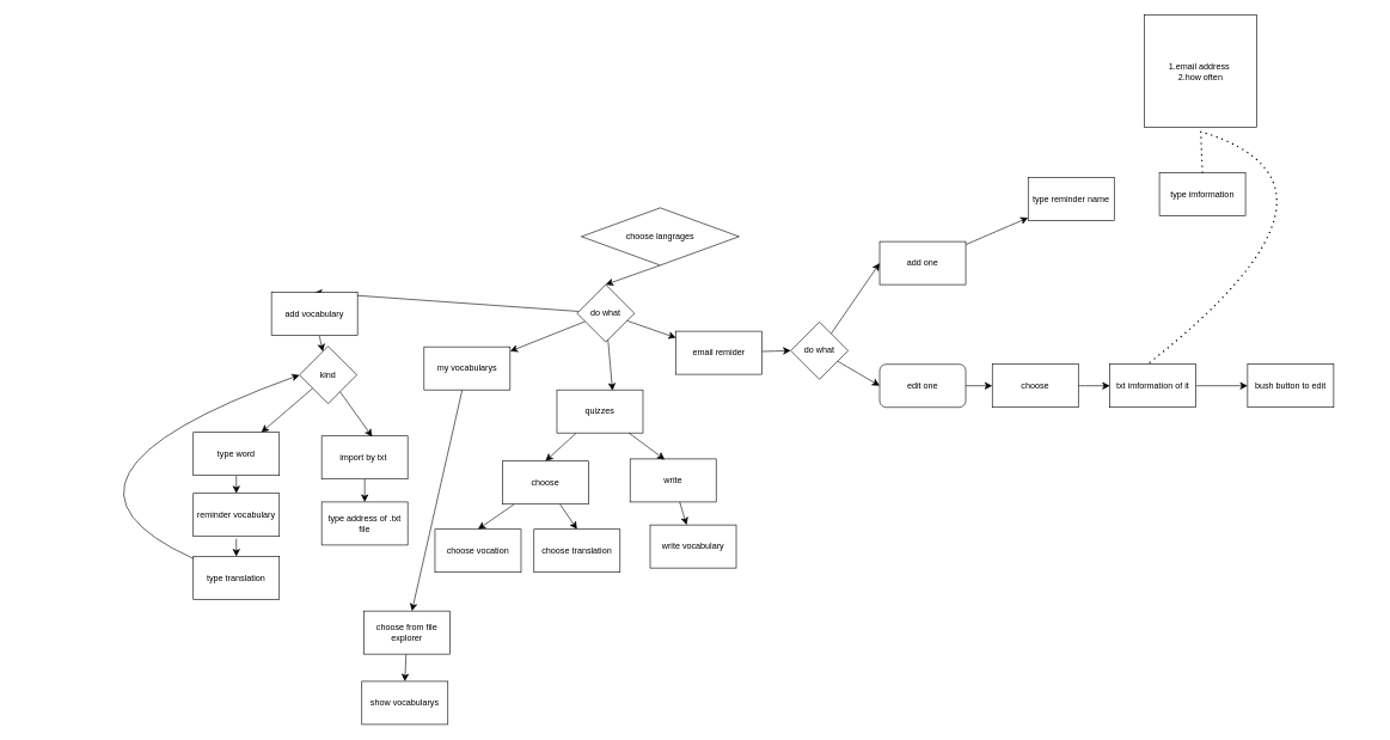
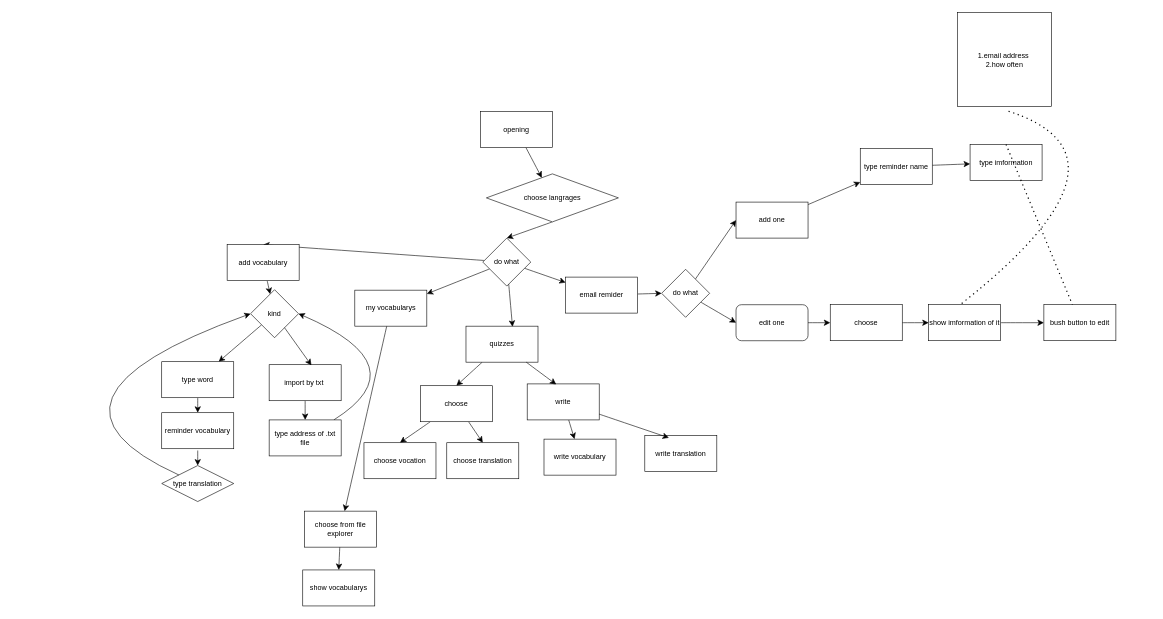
  <mxCell id="0" />
  <mxCell id="1" parent="0" />
+ <mxCell id="2" style="edgeStyle=none;curved=1;rounded=0;orthogonalLoop=1;jettySize=auto;html=1;fontSize=12;startSize=8;endSize=8;" parent="1" source="3" target="28" edge="1"><mxGeometry relative="1" as="geometry" /></mxCell>
+ <mxCell id="3" value="opening" style="rounded=0;whiteSpace=wrap;html=1;" parent="1" vertex="1"><mxGeometry x="800" y="185" width="120" height="60" as="geometry" /></mxCell>
  <mxCell id="4" style="edgeStyle=none;curved=1;rounded=0;orthogonalLoop=1;jettySize=auto;html=1;entryX=0.5;entryY=0;entryDx=0;entryDy=0;fontSize=12;startSize=8;endSize=8;" parent="1" source="7" target="9" edge="1"><mxGeometry relative="1" as="geometry" /></mxCell>
  <mxCell id="5" style="edgeStyle=none;curved=1;rounded=0;orthogonalLoop=1;jettySize=auto;html=1;fontSize=12;startSize=8;endSize=8;" parent="1" source="7" target="24" edge="1"><mxGeometry relative="1" as="geometry"><mxPoint x="650.762" y="512.762" as="targetPoint" /></mxGeometry></mxCell>
  <mxCell id="6" style="edgeStyle=none;curved=1;rounded=0;orthogonalLoop=1;jettySize=auto;html=1;fontSize=12;startSize=8;endSize=8;" parent="1" source="7" target="26" edge="1"><mxGeometry relative="1" as="geometry" /></mxCell>
  <mxCell id="7" value="do what" style="rhombus;whiteSpace=wrap;html=1;" parent="1" vertex="1"><mxGeometry x="804" y="396" width="80" height="80" as="geometry" /></mxCell>
  <mxCell id="8" style="edgeStyle=none;curved=1;rounded=0;orthogonalLoop=1;jettySize=auto;html=1;fontSize=12;startSize=8;endSize=8;" parent="1" source="9" target="13" edge="1"><mxGeometry relative="1" as="geometry" /></mxCell>
  <mxCell id="9" value="add vocabulary" style="rounded=0;whiteSpace=wrap;html=1;" parent="1" vertex="1"><mxGeometry x="378" y="407" width="120" height="60" as="geometry" /></mxCell>
  <mxCell id="10" style="edgeStyle=none;curved=1;rounded=0;orthogonalLoop=1;jettySize=auto;html=1;entryX=0.5;entryY=0;entryDx=0;entryDy=0;fontSize=12;startSize=8;endSize=8;" parent="1" source="11" target="31" edge="1"><mxGeometry relative="1" as="geometry" /></mxCell>
  <mxCell id="11" value="quizzes" style="rounded=0;whiteSpace=wrap;html=1;" parent="1" vertex="1"><mxGeometry x="776" y="542.76" width="120" height="60" as="geometry" /></mxCell>
  <mxCell id="12" style="edgeStyle=none;curved=1;rounded=0;orthogonalLoop=1;jettySize=auto;html=1;fontSize=12;startSize=8;endSize=8;" parent="1" source="13" target="16" edge="1"><mxGeometry relative="1" as="geometry" /></mxCell>
  <mxCell id="13" value="kind" style="rhombus;whiteSpace=wrap;html=1;" parent="1" vertex="1"><mxGeometry x="417" y="482" width="80" height="80" as="geometry" /></mxCell>
  <mxCell id="14" style="edgeStyle=none;curved=1;rounded=0;orthogonalLoop=1;jettySize=auto;html=1;entryX=0.646;entryY=0.017;entryDx=0;entryDy=0;entryPerimeter=0;fontSize=12;startSize=8;endSize=8;" parent="1" source="7" target="11" edge="1"><mxGeometry relative="1" as="geometry" /></mxCell>
  <mxCell id="15" style="edgeStyle=none;curved=1;rounded=0;orthogonalLoop=1;jettySize=auto;html=1;fontSize=12;startSize=8;endSize=8;" parent="1" source="16" target="17" edge="1"><mxGeometry relative="1" as="geometry" /></mxCell>
  <mxCell id="16" value="type word" style="rounded=0;whiteSpace=wrap;html=1;" parent="1" vertex="1"><mxGeometry x="269" y="602" width="120" height="60" as="geometry" /></mxCell>
  <mxCell id="17" value="reminder vocabulary" style="rounded=0;whiteSpace=wrap;html=1;" parent="1" vertex="1"><mxGeometry x="269" y="687" width="120" height="60" as="geometry" /></mxCell>
  <mxCell id="18" style="edgeStyle=none;curved=1;rounded=0;orthogonalLoop=1;jettySize=auto;html=1;fontSize=12;startSize=8;endSize=8;" parent="1" target="19" edge="1"><mxGeometry relative="1" as="geometry"><mxPoint x="329" y="750" as="sourcePoint" /></mxGeometry></mxCell>
- <mxCell id="19" value="type translation" style="rounded=0;whiteSpace=wrap;html=1;" parent="1" vertex="1"><mxGeometry x="269" y="775" width="120" height="60" as="geometry" /></mxCell>
+ <mxCell id="19" value="type translation" style="rhombus;whiteSpace=wrap;html=1;" parent="1" vertex="1"><mxGeometry x="269" y="775" width="120" height="60" as="geometry" /></mxCell>
  <mxCell id="20" style="edgeStyle=none;curved=1;rounded=0;orthogonalLoop=1;jettySize=auto;html=1;entryX=0.5;entryY=0;entryDx=0;entryDy=0;fontSize=12;startSize=8;endSize=8;" parent="1" source="21" target="59" edge="1"><mxGeometry relative="1" as="geometry" /></mxCell>
  <mxCell id="21" value="import by txt&amp;nbsp;" style="rounded=0;whiteSpace=wrap;html=1;" parent="1" vertex="1"><mxGeometry x="448" y="607" width="120" height="60" as="geometry" /></mxCell>
  <mxCell id="22" style="edgeStyle=none;curved=1;rounded=0;orthogonalLoop=1;jettySize=auto;html=1;entryX=0.587;entryY=0.017;entryDx=0;entryDy=0;entryPerimeter=0;fontSize=12;startSize=8;endSize=8;" parent="1" source="13" target="21" edge="1"><mxGeometry relative="1" as="geometry" /></mxCell>
  <mxCell id="23" value="" style="edgeStyle=none;curved=1;rounded=0;orthogonalLoop=1;jettySize=auto;html=1;fontSize=12;startSize=8;endSize=8;" parent="1" source="24" target="61" edge="1"><mxGeometry relative="1" as="geometry" /></mxCell>
  <mxCell id="24" value="my vocabularys" style="rounded=0;whiteSpace=wrap;html=1;" parent="1" vertex="1"><mxGeometry x="590.762" y="482.762" width="120" height="60" as="geometry" /></mxCell>
  <mxCell id="25" style="edgeStyle=none;curved=1;rounded=0;orthogonalLoop=1;jettySize=auto;html=1;entryX=0;entryY=0.5;entryDx=0;entryDy=0;fontSize=12;startSize=8;endSize=8;" parent="1" source="26" target="42" edge="1"><mxGeometry relative="1" as="geometry" /></mxCell>
  <mxCell id="26" value="email remider" style="rounded=0;whiteSpace=wrap;html=1;" parent="1" vertex="1"><mxGeometry x="942" y="461" width="120" height="60" as="geometry" /></mxCell>
  <mxCell id="27" style="edgeStyle=none;curved=1;rounded=0;orthogonalLoop=1;jettySize=auto;html=1;exitX=0.5;exitY=1;exitDx=0;exitDy=0;entryX=0.5;entryY=0;entryDx=0;entryDy=0;fontSize=12;startSize=8;endSize=8;" parent="1" source="28" target="7" edge="1"><mxGeometry relative="1" as="geometry" /></mxCell>
  <mxCell id="28" value="choose langrages" style="rhombus;whiteSpace=wrap;html=1;" parent="1" vertex="1"><mxGeometry x="810" y="289" width="220" height="80" as="geometry" /></mxCell>
  <mxCell id="29" style="edgeStyle=none;curved=1;rounded=0;orthogonalLoop=1;jettySize=auto;html=1;entryX=0.5;entryY=0;entryDx=0;entryDy=0;fontSize=12;startSize=8;endSize=8;" parent="1" source="31" target="35" edge="1"><mxGeometry relative="1" as="geometry" /></mxCell>
  <mxCell id="30" style="edgeStyle=none;curved=1;rounded=0;orthogonalLoop=1;jettySize=auto;html=1;entryX=0.5;entryY=0;entryDx=0;entryDy=0;fontSize=12;startSize=8;endSize=8;" parent="1" source="31" target="38" edge="1"><mxGeometry relative="1" as="geometry" /></mxCell>
  <mxCell id="31" value="choose" style="rounded=0;whiteSpace=wrap;html=1;" parent="1" vertex="1"><mxGeometry x="700" y="642" width="120" height="60" as="geometry" /></mxCell>
  <mxCell id="32" style="edgeStyle=none;curved=1;rounded=0;orthogonalLoop=1;jettySize=auto;html=1;fontSize=12;startSize=8;endSize=8;" parent="1" source="33" target="37" edge="1"><mxGeometry relative="1" as="geometry" /></mxCell>
  <mxCell id="33" value="write" style="rounded=0;whiteSpace=wrap;html=1;" parent="1" vertex="1"><mxGeometry x="878" y="639" width="120" height="60" as="geometry" /></mxCell>
  <mxCell id="34" style="edgeStyle=none;curved=1;rounded=0;orthogonalLoop=1;jettySize=auto;html=1;entryX=0.403;entryY=0.015;entryDx=0;entryDy=0;entryPerimeter=0;fontSize=12;startSize=8;endSize=8;" parent="1" source="11" target="33" edge="1"><mxGeometry relative="1" as="geometry" /></mxCell>
  <mxCell id="35" value="choose vocation" style="rounded=0;whiteSpace=wrap;html=1;" parent="1" vertex="1"><mxGeometry x="606" y="737" width="120" height="60" as="geometry" /></mxCell>
+ <mxCell id="36" value="write translation" style="rounded=0;whiteSpace=wrap;html=1;" parent="1" vertex="1"><mxGeometry x="1074" y="725" width="120" height="60" as="geometry" /></mxCell>
  <mxCell id="37" value="write vocabulary" style="rounded=0;whiteSpace=wrap;html=1;" parent="1" vertex="1"><mxGeometry x="906" y="731" width="120" height="60" as="geometry" /></mxCell>
  <mxCell id="38" value="choose translation" style="rounded=0;whiteSpace=wrap;html=1;" parent="1" vertex="1"><mxGeometry x="744" y="737" width="120" height="60" as="geometry" /></mxCell>
+ <mxCell id="39" style="edgeStyle=none;curved=1;rounded=0;orthogonalLoop=1;jettySize=auto;html=1;entryX=0.334;entryY=0.063;entryDx=0;entryDy=0;entryPerimeter=0;fontSize=12;startSize=8;endSize=8;" parent="1" source="33" target="36" edge="1"><mxGeometry relative="1" as="geometry" /></mxCell>
  <mxCell id="40" style="edgeStyle=none;curved=1;rounded=0;orthogonalLoop=1;jettySize=auto;html=1;entryX=0;entryY=0.5;entryDx=0;entryDy=0;fontSize=12;startSize=8;endSize=8;" parent="1" source="42" target="44" edge="1"><mxGeometry relative="1" as="geometry" /></mxCell>
  <mxCell id="41" style="edgeStyle=none;curved=1;rounded=0;orthogonalLoop=1;jettySize=auto;html=1;entryX=0;entryY=0.5;entryDx=0;entryDy=0;fontSize=12;startSize=8;endSize=8;" parent="1" source="42" target="46" edge="1"><mxGeometry relative="1" as="geometry" /></mxCell>
  <mxCell id="42" value="do what" style="rhombus;whiteSpace=wrap;html=1;" parent="1" vertex="1"><mxGeometry x="1102" y="448" width="80" height="80" as="geometry" /></mxCell>
  <mxCell id="43" value="" style="edgeStyle=none;curved=1;rounded=0;orthogonalLoop=1;jettySize=auto;html=1;fontSize=12;startSize=8;endSize=8;" parent="1" source="44" target="52" edge="1"><mxGeometry relative="1" as="geometry" /></mxCell>
  <mxCell id="44" value="add one" style="rounded=0;whiteSpace=wrap;html=1;" parent="1" vertex="1"><mxGeometry x="1226" y="336" width="120" height="60" as="geometry" /></mxCell>
  <mxCell id="45" style="edgeStyle=none;curved=1;rounded=0;orthogonalLoop=1;jettySize=auto;html=1;entryX=0;entryY=0.5;entryDx=0;entryDy=0;fontSize=12;startSize=8;endSize=8;" parent="1" source="46" target="48" edge="1"><mxGeometry relative="1" as="geometry" /></mxCell>
  <mxCell id="46" value="edit one" style="whiteSpace=wrap;html=1;rounded=1;" parent="1" vertex="1"><mxGeometry x="1226" y="507" width="120" height="60" as="geometry" /></mxCell>
  <mxCell id="47" style="edgeStyle=none;curved=1;rounded=0;orthogonalLoop=1;jettySize=auto;html=1;entryX=0;entryY=0.5;entryDx=0;entryDy=0;fontSize=12;startSize=8;endSize=8;" parent="1" source="48" target="50" edge="1"><mxGeometry relative="1" as="geometry" /></mxCell>
  <mxCell id="48" value="choose" style="rounded=0;whiteSpace=wrap;html=1;" parent="1" vertex="1"><mxGeometry x="1383" y="507" width="120" height="60" as="geometry" /></mxCell>
  <mxCell id="49" value="" style="edgeStyle=none;curved=1;rounded=0;orthogonalLoop=1;jettySize=auto;html=1;fontSize=12;startSize=8;endSize=8;" parent="1" source="50" target="56" edge="1"><mxGeometry relative="1" as="geometry" /></mxCell>
- <mxCell id="50" value="txt imformation of it" style="rounded=0;whiteSpace=wrap;html=1;" parent="1" vertex="1"><mxGeometry x="1547" y="507" width="120" height="60" as="geometry" /></mxCell>
+ <mxCell id="50" value="show imformation of it" style="rounded=0;whiteSpace=wrap;html=1;" parent="1" vertex="1"><mxGeometry x="1547" y="507" width="120" height="60" as="geometry" /></mxCell>
+ <mxCell id="51" value="" style="edgeStyle=none;curved=1;rounded=0;orthogonalLoop=1;jettySize=auto;html=1;fontSize=12;startSize=8;endSize=8;" parent="1" source="52" target="53" edge="1"><mxGeometry relative="1" as="geometry" /></mxCell>
  <mxCell id="52" value="type reminder name" style="rounded=0;whiteSpace=wrap;html=1;" parent="1" vertex="1"><mxGeometry x="1433" y="247" width="120" height="60" as="geometry" /></mxCell>
  <mxCell id="53" value="type imformation" style="whiteSpace=wrap;html=1;rounded=0;" parent="1" vertex="1"><mxGeometry x="1616" y="240" width="120" height="60" as="geometry" /></mxCell>
  <mxCell id="54" value="1.email address&amp;nbsp;&lt;div&gt;2.how often&lt;/div&gt;" style="whiteSpace=wrap;html=1;aspect=fixed;" parent="1" vertex="1"><mxGeometry x="1595" y="20" width="157" height="157" as="geometry" /></mxCell>
- <mxCell id="55" value="" style="endArrow=none;dashed=1;html=1;dashPattern=1 3;strokeWidth=2;rounded=0;fontSize=12;startSize=8;endSize=8;curved=1;exitX=0.5;exitY=0;exitDx=0;exitDy=0;entryX=0.5;entryY=1;entryDx=0;entryDy=0;" parent="1" source="53" target="54" edge="1"><mxGeometry width="50" height="50" relative="1" as="geometry"><mxPoint x="1744" y="389" as="sourcePoint" /><mxPoint x="1794" y="339" as="targetPoint" /></mxGeometry></mxCell>
+ <mxCell id="55" value="" style="endArrow=none;dashed=1;html=1;dashPattern=1 3;strokeWidth=2;rounded=0;fontSize=12;startSize=8;endSize=8;curved=1;exitX=0.5;exitY=0;exitDx=0;exitDy=0;" parent="1" source="53" target="56" edge="1"><mxGeometry width="50" height="50" relative="1" as="geometry"><mxPoint x="1744" y="389" as="sourcePoint" /><mxPoint x="1794" y="339" as="targetPoint" /></mxGeometry></mxCell>
  <mxCell id="56" value="bush button to edit" style="whiteSpace=wrap;html=1;rounded=0;" parent="1" vertex="1"><mxGeometry x="1739" y="507" width="120" height="60" as="geometry" /></mxCell>
  <mxCell id="57" style="edgeStyle=none;curved=1;rounded=0;orthogonalLoop=1;jettySize=auto;html=1;entryX=0;entryY=0.5;entryDx=0;entryDy=0;fontSize=12;startSize=8;endSize=8;" parent="1" source="19" target="13" edge="1"><mxGeometry relative="1" as="geometry"><mxPoint x="336" y="775" as="sourcePoint" /><mxPoint x="392" y="537" as="targetPoint" /><Array as="points"><mxPoint x="20" y="665" /></Array></mxGeometry></mxCell>
+ <mxCell id="58" style="edgeStyle=none;curved=1;rounded=0;orthogonalLoop=1;jettySize=auto;html=1;entryX=1;entryY=0.5;entryDx=0;entryDy=0;fontSize=12;startSize=8;endSize=8;" parent="1" source="59" target="13" edge="1"><mxGeometry relative="1" as="geometry"><Array as="points"><mxPoint x="699" y="609" /></Array></mxGeometry></mxCell>
  <mxCell id="59" value="type address of .txt file" style="rounded=0;whiteSpace=wrap;html=1;" parent="1" vertex="1"><mxGeometry x="448" y="699" width="120" height="60" as="geometry" /></mxCell>
  <mxCell id="60" style="edgeStyle=none;curved=1;rounded=0;orthogonalLoop=1;jettySize=auto;html=1;entryX=0.5;entryY=0;entryDx=0;entryDy=0;fontSize=12;startSize=8;endSize=8;" edge="1" parent="1" source="61" target="63"><mxGeometry relative="1" as="geometry" /></mxCell>
  <mxCell id="61" value="choose from file explorer" style="whiteSpace=wrap;html=1;rounded=0;" parent="1" vertex="1"><mxGeometry x="507.002" y="851.002" width="120" height="60" as="geometry" /></mxCell>
  <mxCell id="62" value="" style="endArrow=none;dashed=1;html=1;dashPattern=1 3;strokeWidth=2;rounded=0;fontSize=12;startSize=8;endSize=8;curved=1;" parent="1" edge="1"><mxGeometry width="50" height="50" relative="1" as="geometry"><mxPoint x="1602" y="505" as="sourcePoint" /><mxPoint x="1675" y="183" as="targetPoint" /><Array as="points"><mxPoint x="1916" y="257" /></Array></mxGeometry></mxCell>
  <mxCell id="63" value="show vocabularys" style="rounded=0;whiteSpace=wrap;html=1;" parent="1" vertex="1"><mxGeometry x="504" y="949" width="120" height="60" as="geometry" /></mxCell>
